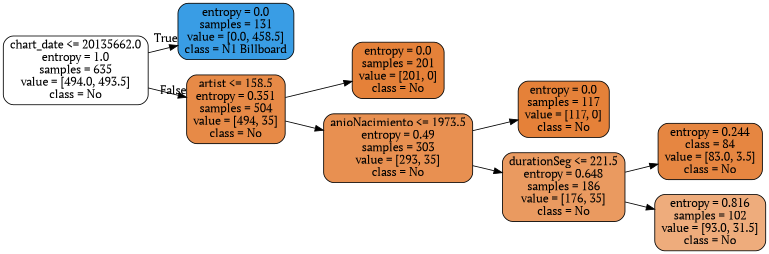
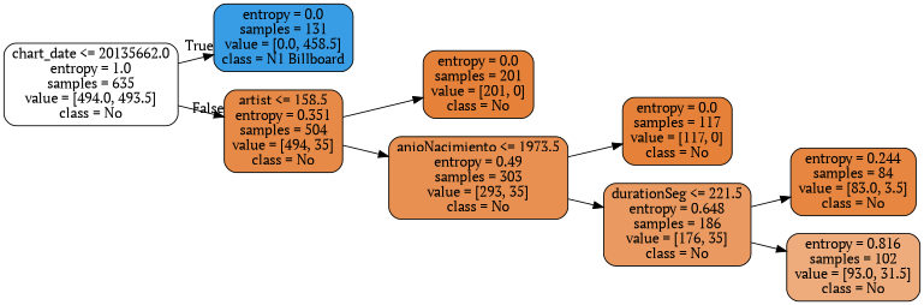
  digraph {
    rankdir=LR
    fontname="PT Serif"
    node [color=black fillcolor="#e58139" fontname="PT Serif" shape=box style="filled, rounded"]
    edge [fontname="PT Serif"]
    n1 [fillcolor="#ffffff" label="chart_date <= 20135662.0\nentropy = 1.0\nsamples = 635\nvalue = [494.0, 493.5]\nclass = No"]
    n2 [fillcolor="#399de5" label="entropy = 0.0\nsamples = 131\nvalue = [0.0, 458.5]\nclass = N1 Billboard"]
    n3 [fillcolor="#e78a47" label="artist <= 158.5\nentropy = 0.351\nsamples = 504\nvalue = [494, 35]\nclass = No"]
    n4 [label="entropy = 0.0\nsamples = 201\nvalue = [201, 0]\nclass = No"]
    n5 [fillcolor="#e89051" label="anioNacimiento <= 1973.5\nentropy = 0.49\nsamples = 303\nvalue = [293, 35]\nclass = No"]
    n6 [label="entropy = 0.0\nsamples = 117\nvalue = [117, 0]\nclass = No"]
    n7 [fillcolor="#ea9a60" label="durationSeg <= 221.5\nentropy = 0.648\nsamples = 186\nvalue = [176, 35]\nclass = No"]
-   n8 [fillcolor="#e68641" label="entropy = 0.244\nclass = 84\nvalue = [83.0, 3.5]\nclass = No"]
+   n8 [fillcolor="#e68641" label="entropy = 0.244\nsamples = 84\nvalue = [83.0, 3.5]\nclass = No"]
    n9 [fillcolor="#eeac7c" label="entropy = 0.816\nsamples = 102\nvalue = [93.0, 31.5]\nclass = No"]
    n1 -> n2 [headlabel=True labelangle=45 labeldistance=2.5]
    n1 -> n3 [headlabel=False labelangle=-45 labeldistance=2.5]
    n3 -> n4
    n3 -> n5
    n5 -> n6
    n5 -> n7
    n7 -> n8
    n7 -> n9
  }
